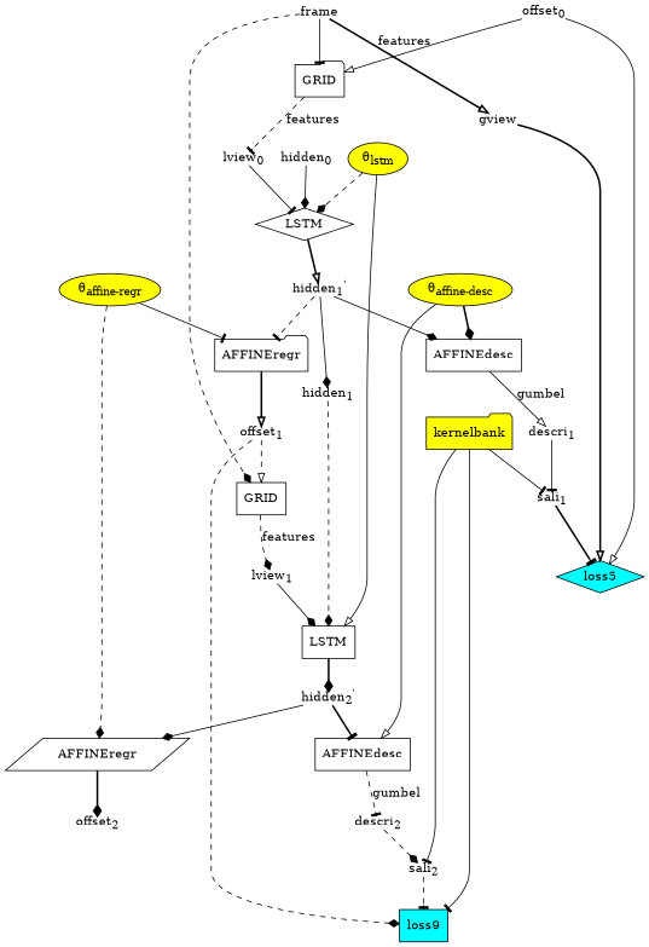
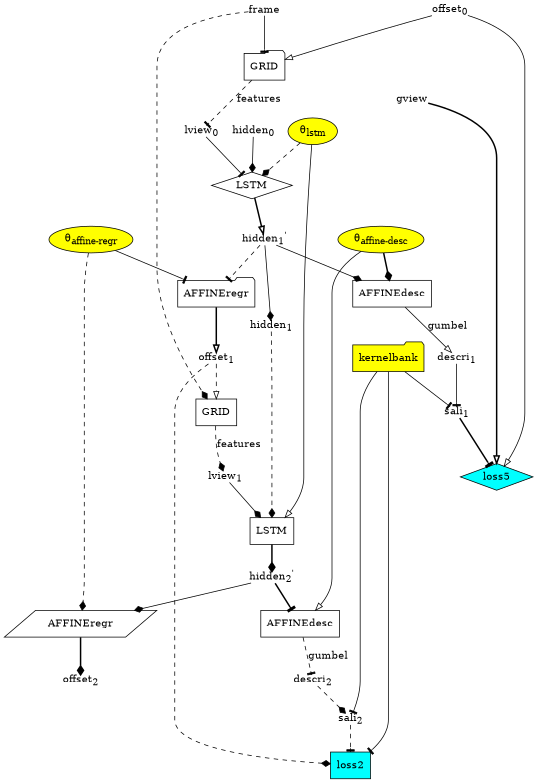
  digraph {
    node [shape=plain]
    edge [arrowhead=diamond style=solid]
    n1 [label=GRID shape=folder]
    n2 [label=<lview<SUB>0</SUB>>]
    n3 [label=LSTM shape=diamond]
    n4 [label=<hidden<SUB>1</SUB><SUP>&#39;</SUP>>]
    n5 [label=AFFINEregr shape=folder]
    n6 [label=AFFINEdesc shape=box]
    n7 [label=<hidden<SUB>1</SUB>>]
    n8 [label=<offset<SUB>1</SUB>>]
    n9 [label=GRID shape=box]
-   n10 [fillcolor=cyan label=loss9 shape=box style=filled]
+   n10 [fillcolor=cyan label=loss2 shape=box style=filled]
    n11 [label=<descri<SUB>1</SUB>>]
    n12 [label=<sali<SUB>1</SUB>>]
    n13 [label=<lview<SUB>1</SUB>>]
    n14 [label=LSTM shape=box]
    n15 [label=<hidden<SUB>2</SUB><SUP>&#39;</SUP>>]
    n16 [label=AFFINEregr shape=parallelogram]
    n17 [label=AFFINEdesc shape=box]
    n18 [label=<offset<SUB>2</SUB>>]
    n19 [label=<descri<SUB>2</SUB>>]
    n20 [label=<sali<SUB>2</SUB>>]
    n21 [label=frame]
    n22 [label=gview]
    n23 [fillcolor=cyan label=loss5 shape=diamond style=filled]
    n24 [fillcolor=yellow label=kernelbank shape=folder style=filled]
    n25 [fillcolor=yellow label=<&theta;<SUB>lstm</SUB>> style=filled shape=""]
    n26 [fillcolor=yellow label=<&theta;<SUB>affine-regr</SUB>> style=filled shape=""]
    n27 [fillcolor=yellow label=<&theta;<SUB>affine-desc</SUB>> style=filled shape=""]
    n28 [label=<offset<SUB>0</SUB>>]
    n29 [label=<hidden<SUB>0</SUB>>]
    n1 -> n2 [arrowhead=tee label=features style=dashed]
    n2 -> n3 [arrowhead=tee]
    n3 -> n4 [arrowhead=onormal style=bold]
    n4 -> n5 [arrowhead=tee style=dashed]
    n4 -> n6
    n4 -> n7
    n5 -> n8 [arrowhead=onormal style=bold]
    n6 -> n11 [arrowhead=onormal label=gumbel]
    n7 -> n14 [style=dashed]
    n8 -> n9 [arrowhead=onormal style=dashed]
    n8 -> n10 [style=dashed]
    n9 -> n13 [label=features style=dashed]
    n11 -> n12 [arrowhead=tee]
    n12 -> n23 [arrowhead=tee style=bold]
    n13 -> n14
    n14 -> n15 [style=bold]
    n15 -> n16
    n15 -> n17 [arrowhead=tee style=bold]
    n16 -> n18 [style=bold]
    n17 -> n19 [arrowhead=tee label=gumbel style=dashed]
    n19 -> n20 [style=dashed]
    n20 -> n10 [arrowhead=tee style=dashed]
    n21 -> n1 [arrowhead=tee]
    n21 -> n9 [style=dashed]
-   n21 -> n22 [arrowhead=onormal label=features style=bold]
    n22 -> n23 [arrowhead=onormal style=bold]
    n24 -> n10 [arrowhead=tee]
    n24 -> n12 [arrowhead=tee]
    n24 -> n20 [arrowhead=tee]
    n25 -> n3 [style=dashed]
    n25 -> n14 [arrowhead=onormal]
    n26 -> n5 [arrowhead=tee]
    n26 -> n16 [style=dashed]
    n27 -> n6 [style=bold]
    n27 -> n17 [arrowhead=onormal]
    n28 -> n1 [arrowhead=onormal]
    n28 -> n23 [arrowhead=onormal]
    n29 -> n3
  }
